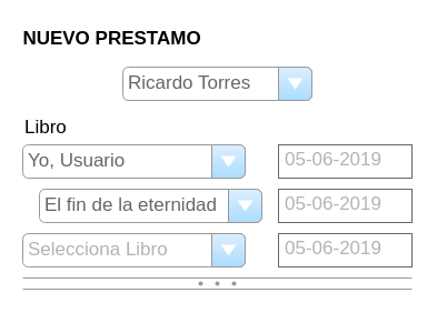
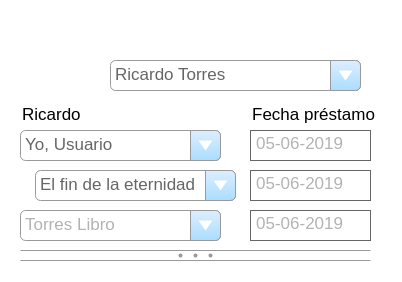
  <mxCell id="0" />
  <mxCell id="1" parent="0" />
- <mxCell id="2" value="Ricardo Torres" style="strokeWidth=1;shadow=0;dashed=0;align=center;html=1;shape=mxgraph.mockup.forms.comboBox;strokeColor=#999999;fillColor=#ddeeff;align=left;fillColor2=#aaddff;mainText=;fontColor=#666666;fontSize=17;spacingLeft=3;" vertex="1" parent="1"><mxGeometry x="110" y="60" width="170" height="30" as="geometry" /></mxCell>
- <mxCell id="3" value="NUEVO PRESTAMO" style="shape=rectangle;strokeColor=none;fillColor=none;linkText=;fontSize=17;fontColor=#000000;fontStyle=1;html=1;align=center;" vertex="1" parent="1"><mxGeometry x="25" y="20" width="150" height="30" as="geometry" /></mxCell>
+ <mxCell id="2" value="Ricardo Torres" style="strokeWidth=1;shadow=0;dashed=0;align=center;html=1;shape=mxgraph.mockup.forms.comboBox;strokeColor=#999999;fillColor=#ddeeff;align=left;fillColor2=#aaddff;mainText=;fontColor=#666666;fontSize=17;spacingLeft=3;" vertex="1" parent="1"><mxGeometry x="110" y="60" width="250" height="30" as="geometry" /></mxCell>
  <mxCell id="4" value="Yo, Usuario" style="strokeWidth=1;shadow=0;dashed=0;align=center;html=1;shape=mxgraph.mockup.forms.comboBox;strokeColor=#999999;fillColor=#ddeeff;align=left;fillColor2=#aaddff;mainText=;fontColor=#666666;fontSize=17;spacingLeft=3;" vertex="1" parent="1"><mxGeometry x="20" y="130" width="200" height="30" as="geometry" /></mxCell>
+ <mxCell id="5" value="&lt;span style=&quot;font-weight: normal&quot;&gt;Fecha préstamo&lt;/span&gt;" style="shape=rectangle;strokeColor=none;fillColor=none;linkText=;fontSize=17;fontColor=#000000;fontStyle=1;html=1;align=left;" vertex="1" parent="1"><mxGeometry x="250" y="100" width="130" height="30" as="geometry" /></mxCell>
  <mxCell id="6" value="05-06-2019" style="strokeWidth=1;shadow=0;dashed=0;align=center;html=1;shape=mxgraph.mockup.text.textBox;fillColor=#ffffff;fontColor=#B3B3B3;align=left;fontSize=17;spacingLeft=4;spacingTop=-3;strokeColor=#666666;mainText=" vertex="1" parent="1"><mxGeometry x="250" y="130" width="120" height="30" as="geometry" /></mxCell>
- <mxCell id="7" value="&lt;span style=&quot;font-weight: normal&quot;&gt;Libro&lt;/span&gt;" style="shape=rectangle;strokeColor=none;fillColor=none;linkText=;fontSize=17;fontColor=#000000;fontStyle=1;html=1;align=left;" vertex="1" parent="1"><mxGeometry x="20" y="100" width="130" height="30" as="geometry" /></mxCell>
+ <mxCell id="7" value="&lt;span style=&quot;font-weight: normal&quot;&gt;Ricardo&lt;/span&gt;" style="shape=rectangle;strokeColor=none;fillColor=none;linkText=;fontSize=17;fontColor=#000000;fontStyle=1;html=1;align=left;" vertex="1" parent="1"><mxGeometry x="20" y="100" width="130" height="30" as="geometry" /></mxCell>
  <mxCell id="8" value="El fin de la eternidad" style="strokeWidth=1;shadow=0;dashed=0;align=center;html=1;shape=mxgraph.mockup.forms.comboBox;strokeColor=#999999;fillColor=#ddeeff;align=left;fillColor2=#aaddff;mainText=;fontColor=#666666;fontSize=17;spacingLeft=3;" vertex="1" parent="1"><mxGeometry x="35" y="170" width="200" height="30" as="geometry" /></mxCell>
  <mxCell id="9" value="05-06-2019" style="strokeWidth=1;shadow=0;dashed=0;align=center;html=1;shape=mxgraph.mockup.text.textBox;fillColor=#ffffff;fontColor=#B3B3B3;align=left;fontSize=17;spacingLeft=4;spacingTop=-3;strokeColor=#666666;mainText=" vertex="1" parent="1"><mxGeometry x="250" y="170" width="120" height="30" as="geometry" /></mxCell>
  <mxCell id="10" value="" style="verticalLabelPosition=bottom;shadow=0;dashed=0;align=center;html=1;verticalAlign=top;strokeWidth=1;shape=mxgraph.mockup.forms.splitter;fillColor=#ffffff;strokeColor=#999999;fontColor=#B3B3B3;" vertex="1" parent="1"><mxGeometry x="20" y="250" width="350" height="10" as="geometry" /></mxCell>
- <mxCell id="11" value="Selecciona Libro" style="strokeWidth=1;shadow=0;dashed=0;align=center;html=1;shape=mxgraph.mockup.forms.comboBox;strokeColor=#999999;fillColor=#ddeeff;align=left;fillColor2=#aaddff;mainText=;fontColor=#B3B3B3;fontSize=17;spacingLeft=3;" vertex="1" parent="1"><mxGeometry x="20" y="210" width="200" height="30" as="geometry" /></mxCell>
+ <mxCell id="11" value="Torres Libro" style="strokeWidth=1;shadow=0;dashed=0;align=center;html=1;shape=mxgraph.mockup.forms.comboBox;strokeColor=#999999;fillColor=#ddeeff;align=left;fillColor2=#aaddff;mainText=;fontColor=#B3B3B3;fontSize=17;spacingLeft=3;" vertex="1" parent="1"><mxGeometry x="20" y="210" width="200" height="30" as="geometry" /></mxCell>
  <mxCell id="12" value="05-06-2019" style="strokeWidth=1;shadow=0;dashed=0;align=center;html=1;shape=mxgraph.mockup.text.textBox;fillColor=#ffffff;fontColor=#B3B3B3;align=left;fontSize=17;spacingLeft=4;spacingTop=-3;strokeColor=#666666;mainText=" vertex="1" parent="1"><mxGeometry x="250" y="210" width="120" height="30" as="geometry" /></mxCell>
